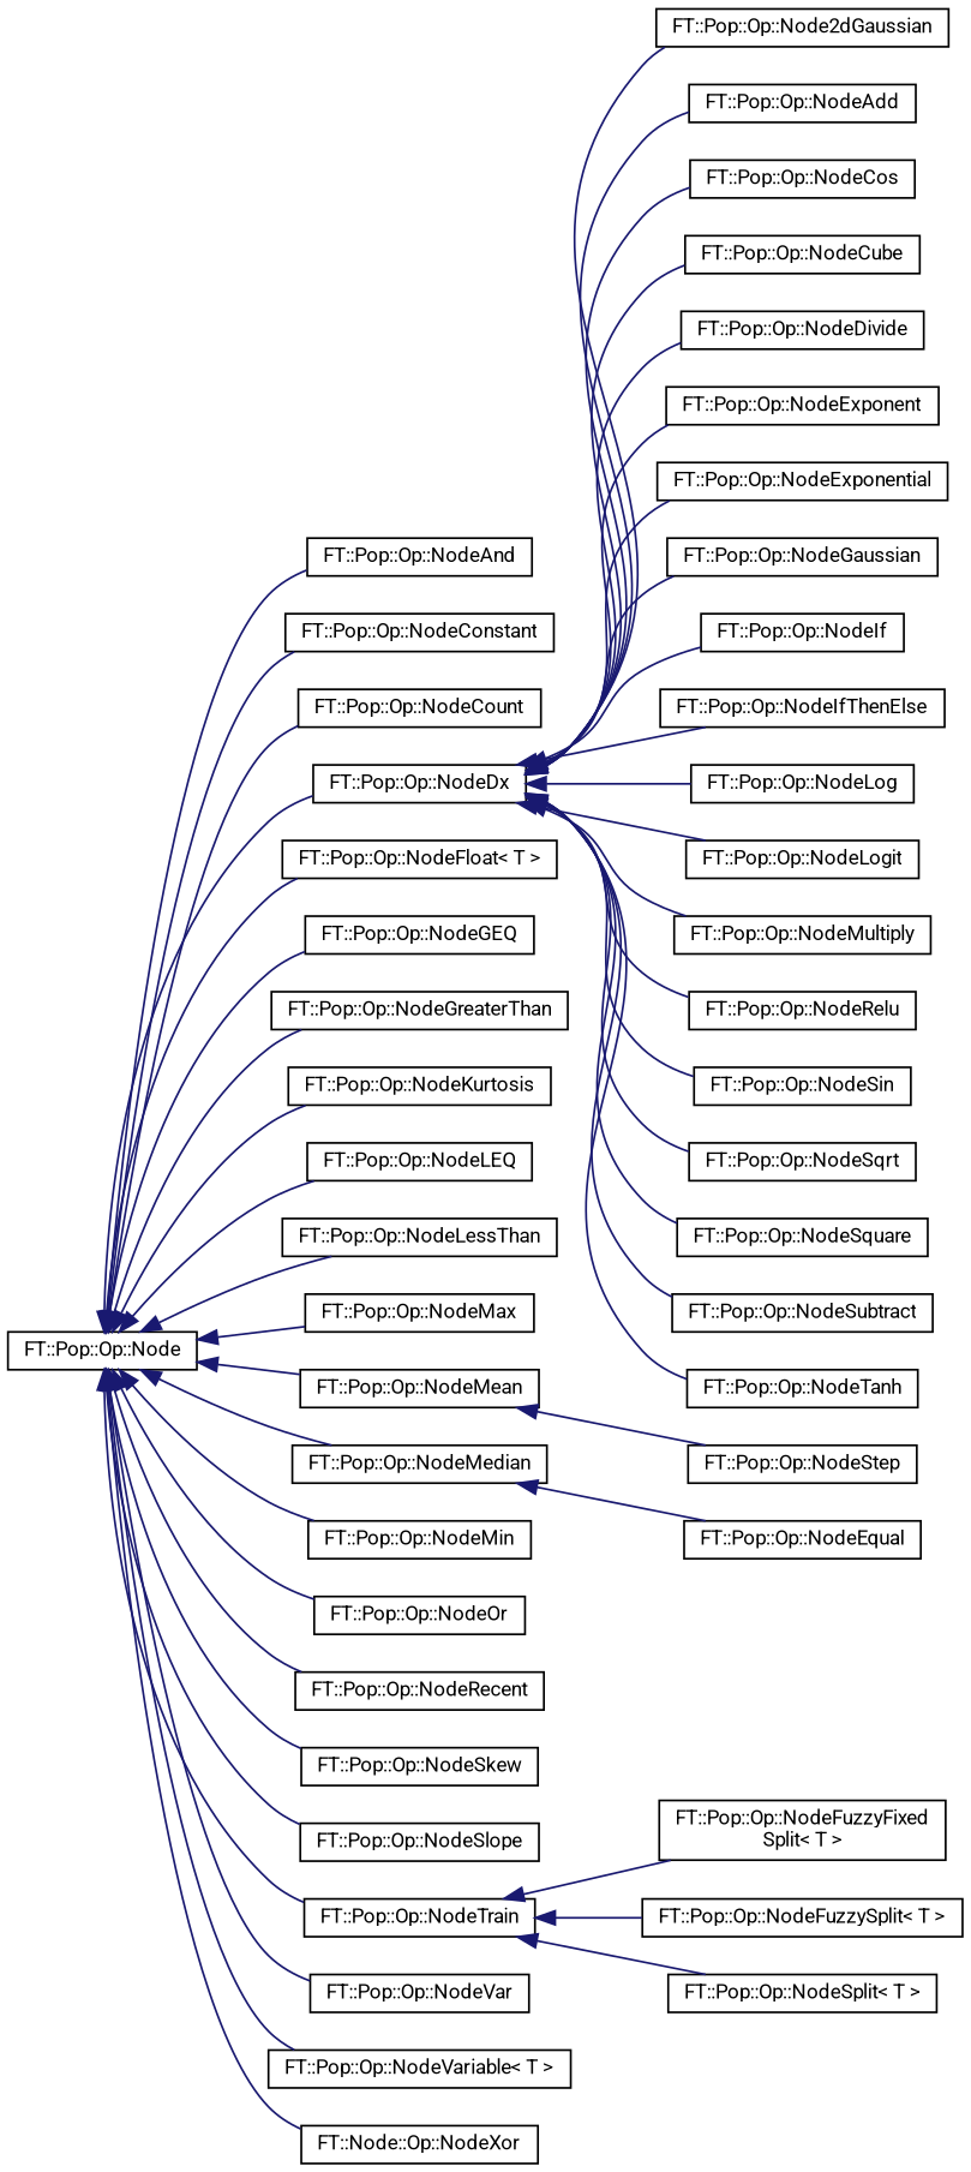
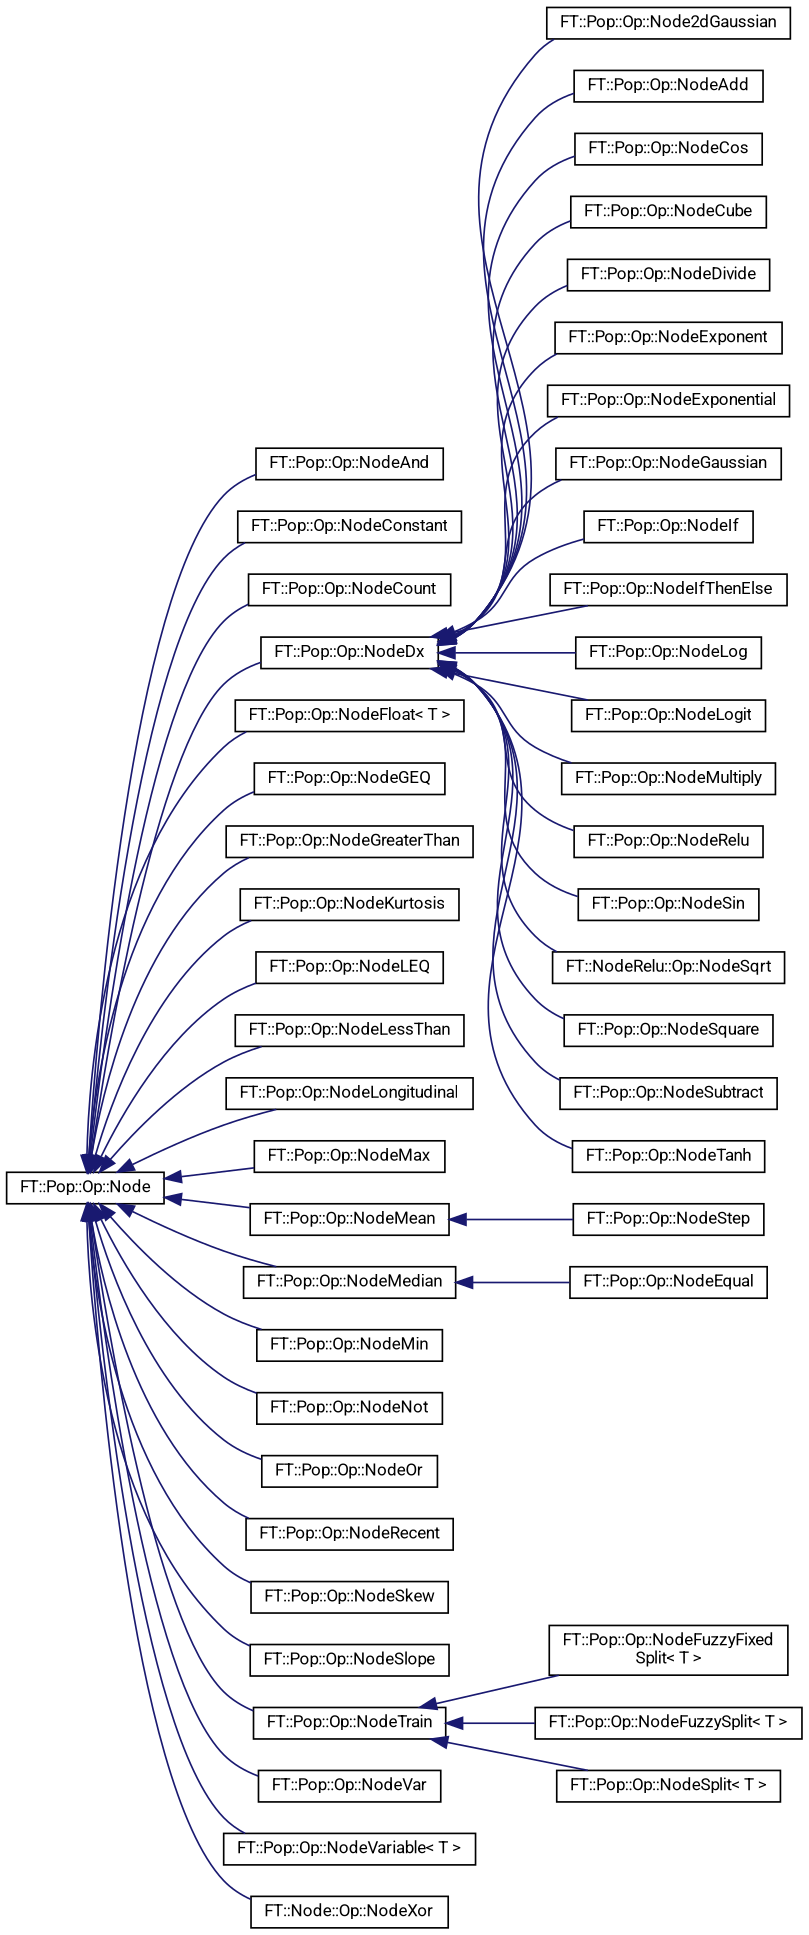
  digraph {
    fontname=Roboto
    rankdir=LR
    node [color=black fillcolor=white fontname=Roboto fontsize=10 shape=record style=filled]
    edge [color=midnightblue dir=back fontname=Roboto fontsize=10 labelfontname=Helvetica labelfontsize=10 style=solid]
    n1 [height=0.2 label="FT::Pop::Op::Node" width=0.4]
    n2 [height=0.2 label="FT::Pop::Op::NodeAnd" width=0.4]
    n3 [height=0.2 label="FT::Pop::Op::NodeConstant" width=0.4]
    n4 [height=0.2 label="FT::Pop::Op::NodeCount" width=0.4]
    n5 [height=0.2 label="FT::Pop::Op::NodeDx" width=0.4]
    n6 [height=0.2 label="FT::Pop::Op::NodeFloat\< T \>" width=0.4]
    n7 [height=0.2 label="FT::Pop::Op::NodeGEQ" width=0.4]
    n8 [height=0.2 label="FT::Pop::Op::NodeGreaterThan" width=0.4]
    n9 [height=0.2 label="FT::Pop::Op::NodeKurtosis" width=0.4]
    n10 [height=0.2 label="FT::Pop::Op::NodeLEQ" width=0.4]
    n11 [height=0.2 label="FT::Pop::Op::NodeLessThan" width=0.4]
+   n12 [height=0.2 label="FT::Pop::Op::NodeLongitudinal" width=0.4]
    n13 [height=0.2 label="FT::Pop::Op::NodeMax" width=0.4]
    n14 [height=0.2 label="FT::Pop::Op::NodeMean" width=0.4]
    n15 [height=0.2 label="FT::Pop::Op::NodeMedian" width=0.4]
    n16 [height=0.2 label="FT::Pop::Op::NodeMin" width=0.4]
+   n17 [height=0.2 label="FT::Pop::Op::NodeNot" width=0.4]
    n18 [height=0.2 label="FT::Pop::Op::NodeOr" width=0.4]
    n19 [height=0.2 label="FT::Pop::Op::NodeRecent" width=0.4]
    n20 [height=0.2 label="FT::Pop::Op::NodeSkew" width=0.4]
    n21 [height=0.2 label="FT::Pop::Op::NodeSlope" width=0.4]
    n22 [height=0.2 label="FT::Pop::Op::NodeTrain" width=0.4]
    n23 [height=0.2 label="FT::Pop::Op::NodeVar" width=0.4]
    n24 [height=0.2 label="FT::Pop::Op::NodeVariable\< T \>" width=0.4]
    n25 [height=0.2 label="FT::Node::Op::NodeXor" width=0.4]
    n26 [height=0.2 label="FT::Pop::Op::Node2dGaussian" width=0.4]
    n27 [height=0.2 label="FT::Pop::Op::NodeAdd" width=0.4]
    n28 [height=0.2 label="FT::Pop::Op::NodeCos" width=0.4]
    n29 [height=0.2 label="FT::Pop::Op::NodeCube" width=0.4]
    n30 [height=0.2 label="FT::Pop::Op::NodeDivide" width=0.4]
    n31 [height=0.2 label="FT::Pop::Op::NodeExponent" width=0.4]
    n32 [height=0.2 label="FT::Pop::Op::NodeExponential" width=0.4]
    n33 [height=0.2 label="FT::Pop::Op::NodeGaussian" width=0.4]
    n34 [height=0.2 label="FT::Pop::Op::NodeIf" width=0.4]
    n35 [height=0.2 label="FT::Pop::Op::NodeIfThenElse" width=0.4]
    n36 [height=0.2 label="FT::Pop::Op::NodeLog" width=0.4]
    n37 [height=0.2 label="FT::Pop::Op::NodeLogit" width=0.4]
    n38 [height=0.2 label="FT::Pop::Op::NodeMultiply" width=0.4]
    n39 [height=0.2 label="FT::Pop::Op::NodeRelu" width=0.4]
    n40 [height=0.2 label="FT::Pop::Op::NodeSin" width=0.4]
-   n41 [height=0.2 label="FT::Pop::Op::NodeSqrt" width=0.4]
+   n41 [height=0.2 label="FT::NodeRelu::Op::NodeSqrt" width=0.4]
    n42 [height=0.2 label="FT::Pop::Op::NodeSquare" width=0.4]
    n43 [height=0.2 label="FT::Pop::Op::NodeSubtract" width=0.4]
    n44 [height=0.2 label="FT::Pop::Op::NodeTanh" width=0.4]
    n45 [height=0.2 label="FT::Pop::Op::NodeEqual" width=0.4]
    n46 [height=0.2 label="FT::Pop::Op::NodeStep" width=0.4]
    n47 [height=0.2 label="FT::Pop::Op::NodeFuzzyFixed\lSplit\< T \>" width=0.4]
    n48 [height=0.2 label="FT::Pop::Op::NodeFuzzySplit\< T \>" width=0.4]
    n49 [height=0.2 label="FT::Pop::Op::NodeSplit\< T \>" width=0.4]
    n1 -> n2
    n1 -> n3
    n1 -> n4
    n1 -> n5
    n1 -> n6
    n1 -> n7
    n1 -> n8
    n1 -> n9
    n1 -> n10
    n1 -> n11
+   n1 -> n12
    n1 -> n13
    n1 -> n14
    n1 -> n15
    n1 -> n16
+   n1 -> n17
    n1 -> n18
    n1 -> n19
    n1 -> n20
    n1 -> n21
    n1 -> n22
    n1 -> n23
    n1 -> n24
    n1 -> n25
    n5 -> n26
    n5 -> n27
    n5 -> n28
    n5 -> n29
    n5 -> n30
    n5 -> n31
    n5 -> n32
    n5 -> n33
    n5 -> n34
    n5 -> n35
    n5 -> n36
    n5 -> n37
    n5 -> n38
    n5 -> n39
    n5 -> n40
    n5 -> n41
    n5 -> n42
    n5 -> n43
    n5 -> n44
    n14 -> n46
    n15 -> n45
    n22 -> n47
    n22 -> n48
    n22 -> n49
  }
